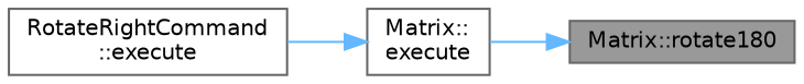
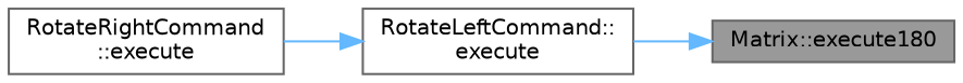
  digraph {
    rankdir=RL
    node [color=grey40 fillcolor=white fontname=Helvetica fontsize=10 shape=box style=filled]
    edge [color=steelblue1 dir=back fontname=Helvetica fontsize=10 labelfontname=Helvetica labelfontsize=10 style=solid]
-   n1 [color=gray40 fillcolor=grey60 fontcolor=black height=0.2 label="Matrix::rotate180" width=0.4]
-   n2 [height=0.2 label="Matrix::\lexecute" width=0.4]
+   n1 [color=gray40 fillcolor=grey60 fontcolor=black height=0.2 label="Matrix::execute180" width=0.4]
+   n2 [height=0.2 label="RotateLeftCommand::\lexecute" width=0.4]
    n3 [height=0.2 label="RotateRightCommand\l::execute" width=0.4]
    n1 -> n2
    n2 -> n3
  }
